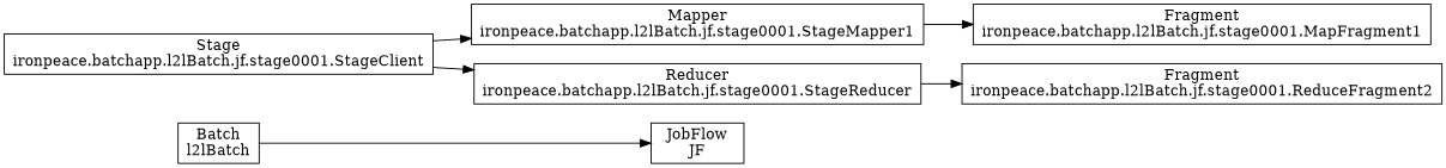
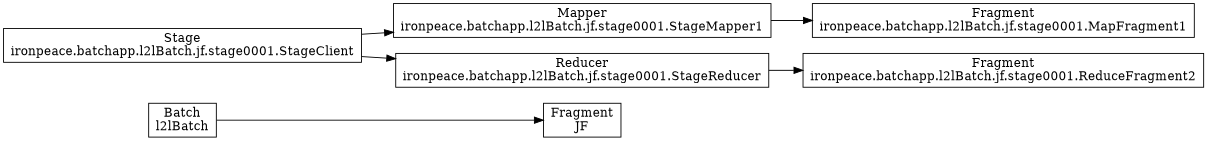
  digraph {
    rankdir=LR
    node [shape=box]
    n1 [label="Batch\nl2lBatch"]
-   n2 [label="JobFlow\nJF"]
+   n2 [label="Fragment\nJF"]
    n3 [label="Stage\nironpeace.batchapp.l2lBatch.jf.stage0001.StageClient"]
    n4 [label="Mapper\nironpeace.batchapp.l2lBatch.jf.stage0001.StageMapper1"]
    n5 [label="Reducer\nironpeace.batchapp.l2lBatch.jf.stage0001.StageReducer"]
    n6 [label="Fragment\nironpeace.batchapp.l2lBatch.jf.stage0001.MapFragment1"]
    n7 [label="Fragment\nironpeace.batchapp.l2lBatch.jf.stage0001.ReduceFragment2"]
    n1 -> n2
    n3 -> n4
    n3 -> n5
    n4 -> n6
    n5 -> n7
  }
